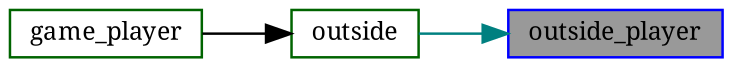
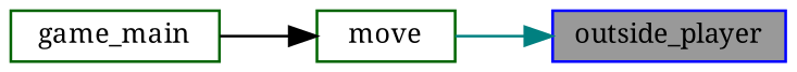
  digraph {
    fontname="Noto Serif"
    rankdir=RL
    node [color=darkgreen fillcolor=white fontname="Noto Serif" fontsize=10 shape=box style=filled]
    edge [dir=back fontname="Noto Serif" fontsize=10 labelfontname=Helvetica labelfontsize=10 style=solid]
    n1 [color=blue fillcolor=grey60 fontcolor=black height=0.2 label=outside_player width=0.4]
-   n2 [height=0.2 label=outside width=0.4]
-   n3 [height=0.2 label=game_player width=0.4]
+   n2 [height=0.2 label=move width=0.4]
+   n3 [height=0.2 label=game_main width=0.4]
    n1 -> n2 [color=teal]
    n2 -> n3 [color=black]
  }
